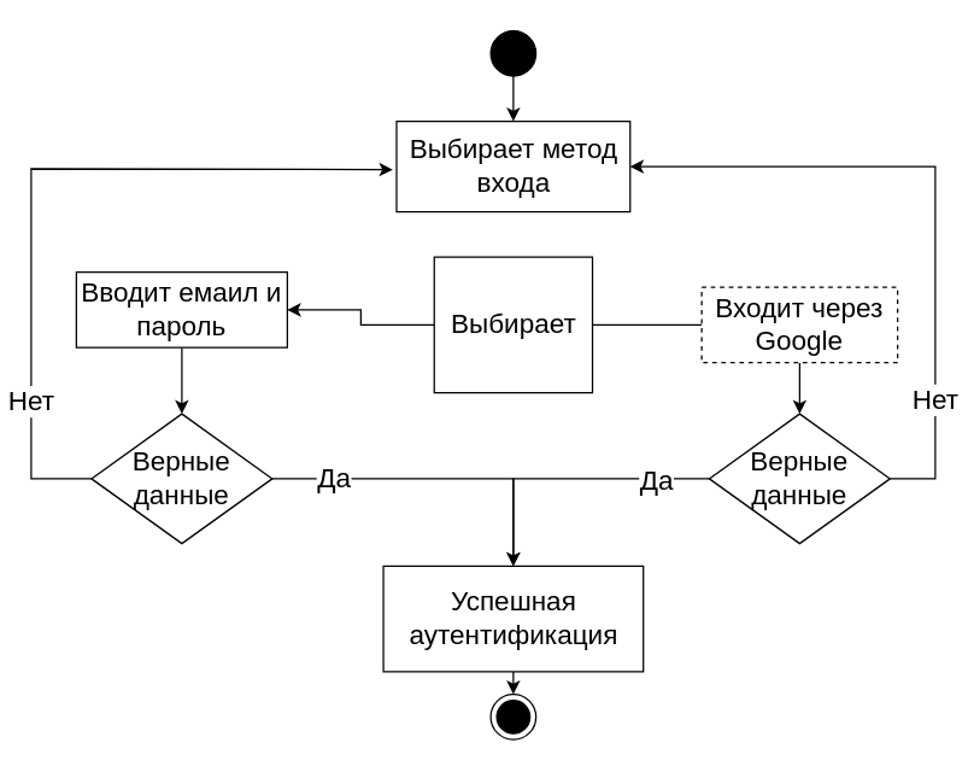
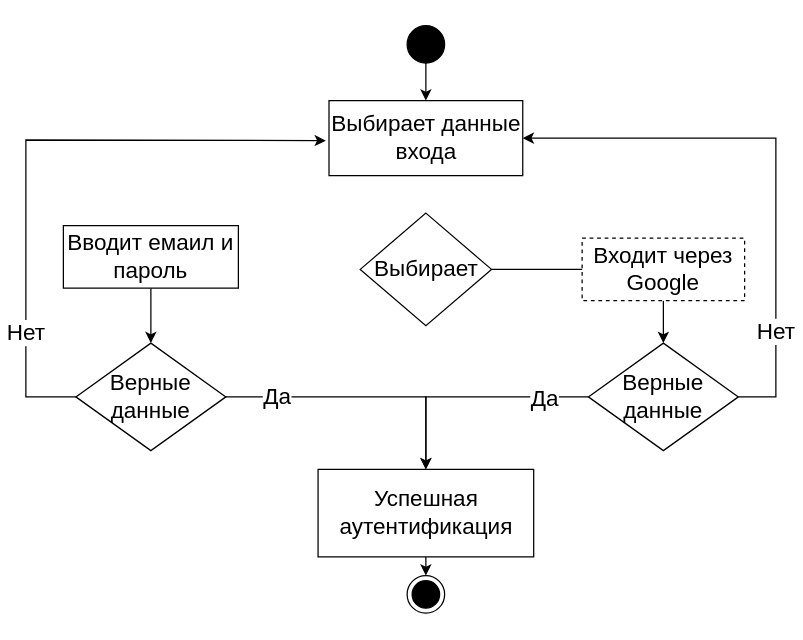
  <mxCell id="0" />
  <mxCell id="1" parent="0" />
  <mxCell id="2" style="edgeStyle=none;rounded=0;orthogonalLoop=1;jettySize=auto;html=1;exitX=0.5;exitY=1;exitDx=0;exitDy=0;entryX=0.5;entryY=0;entryDx=0;entryDy=0;fontSize=18;" edge="1" parent="1" source="3" target="4"><mxGeometry relative="1" as="geometry" /></mxCell>
  <mxCell id="3" value="" style="ellipse;whiteSpace=wrap;html=1;fontSize=18;fillColor=#000000;" vertex="1" parent="1"><mxGeometry x="325" y="20" width="30" height="30" as="geometry" /></mxCell>
- <mxCell id="4" value="Выбирает метод входа" style="rounded=0;whiteSpace=wrap;html=1;fontSize=18;" vertex="1" parent="1"><mxGeometry x="262.5" y="80" width="155" height="60" as="geometry" /></mxCell>
+ <mxCell id="4" value="Выбирает данные входа" style="rounded=0;whiteSpace=wrap;html=1;fontSize=18;" vertex="1" parent="1"><mxGeometry x="262.5" y="80" width="155" height="60" as="geometry" /></mxCell>
  <mxCell id="5" style="edgeStyle=none;rounded=0;orthogonalLoop=1;jettySize=auto;html=1;exitX=0.5;exitY=1;exitDx=0;exitDy=0;entryX=0.5;entryY=0;entryDx=0;entryDy=0;fontSize=18;" edge="1" parent="1" source="6" target="15"><mxGeometry relative="1" as="geometry" /></mxCell>
  <mxCell id="6" value="Вводит емаил и пароль" style="rounded=0;whiteSpace=wrap;html=1;fontSize=18;" vertex="1" parent="1"><mxGeometry x="50" y="180" width="140" height="50" as="geometry" /></mxCell>
  <mxCell id="7" style="edgeStyle=none;rounded=0;orthogonalLoop=1;jettySize=auto;html=1;exitX=0.5;exitY=1;exitDx=0;exitDy=0;entryX=0.5;entryY=0;entryDx=0;entryDy=0;fontSize=18;" edge="1" parent="1" source="8" target="19"><mxGeometry relative="1" as="geometry"><mxPoint x="530" y="224" as="targetPoint" /></mxGeometry></mxCell>
  <mxCell id="8" value="Входит через Google" style="rounded=0;whiteSpace=wrap;html=1;fontSize=18;dashed=1;" vertex="1" parent="1"><mxGeometry x="465" y="190" width="130" height="50" as="geometry" /></mxCell>
  <mxCell id="9" style="edgeStyle=none;rounded=0;orthogonalLoop=1;jettySize=auto;html=1;exitX=1;exitY=0.5;exitDx=0;exitDy=0;entryX=0;entryY=0.5;entryDx=0;entryDy=0;fontSize=18;endArrow=none;" edge="1" parent="1" source="11" target="8"><mxGeometry relative="1" as="geometry" /></mxCell>
- <mxCell id="10" style="edgeStyle=orthogonalEdgeStyle;rounded=0;orthogonalLoop=1;jettySize=auto;html=1;entryX=1;entryY=0.5;entryDx=0;entryDy=0;" edge="1" parent="1" source="11" target="6"><mxGeometry relative="1" as="geometry" /></mxCell>
- <mxCell id="11" value="Выбирает" style="whiteSpace=wrap;html=1;fontSize=18;rounded=0;" vertex="1" parent="1"><mxGeometry x="287.5" y="170" width="105" height="90" as="geometry" /></mxCell>
+ <mxCell id="11" value="Выбирает" style="rhombus;whiteSpace=wrap;html=1;fontSize=18;" vertex="1" parent="1"><mxGeometry x="287.5" y="170" width="105" height="90" as="geometry" /></mxCell>
  <mxCell id="12" value="Нет" style="edgeStyle=none;rounded=0;orthogonalLoop=1;jettySize=auto;html=1;exitX=1;exitY=0.5;exitDx=0;exitDy=0;entryX=1;entryY=0.5;entryDx=0;entryDy=0;fontSize=18;" edge="1" parent="1" source="19" target="4"><mxGeometry x="-0.625" relative="1" as="geometry"><Array as="points"><mxPoint x="620" y="317" /><mxPoint x="620" y="110" /></Array><mxPoint as="offset" /><mxPoint x="570" y="260" as="sourcePoint" /></mxGeometry></mxCell>
  <mxCell id="13" value="Да" style="edgeStyle=none;rounded=0;orthogonalLoop=1;jettySize=auto;html=1;exitX=0;exitY=0.5;exitDx=0;exitDy=0;entryX=0.5;entryY=0;entryDx=0;entryDy=0;fontSize=18;" edge="1" parent="1" source="19" target="18"><mxGeometry x="-0.623" y="2" relative="1" as="geometry"><Array as="points"><mxPoint x="340" y="317" /></Array><mxPoint as="offset" /><mxPoint x="490" y="260" as="sourcePoint" /></mxGeometry></mxCell>
  <mxCell id="14" value="&lt;div&gt;Да&lt;/div&gt;" style="edgeStyle=orthogonalEdgeStyle;rounded=0;orthogonalLoop=1;jettySize=auto;html=1;exitX=1;exitY=0.5;exitDx=0;exitDy=0;entryX=0.5;entryY=0;entryDx=0;entryDy=0;fontSize=18;" edge="1" parent="1" source="15" target="18"><mxGeometry x="-0.623" relative="1" as="geometry"><mxPoint as="offset" /><Array as="points"><mxPoint x="340" y="317" /></Array></mxGeometry></mxCell>
  <mxCell id="15" value="Верные данные" style="rhombus;whiteSpace=wrap;html=1;fontSize=18;" vertex="1" parent="1"><mxGeometry x="60" y="274" width="120" height="86" as="geometry" /></mxCell>
  <mxCell id="16" value="Нет" style="edgeStyle=none;rounded=0;orthogonalLoop=1;jettySize=auto;html=1;exitX=0;exitY=0.5;exitDx=0;exitDy=0;fontSize=18;" edge="1" parent="1" source="15"><mxGeometry x="-0.625" relative="1" as="geometry"><mxPoint x="80" y="318.5" as="sourcePoint" /><mxPoint x="260" y="112" as="targetPoint" /><Array as="points"><mxPoint x="20" y="317" /><mxPoint x="20" y="111.5" /></Array><mxPoint as="offset" /></mxGeometry></mxCell>
  <mxCell id="17" style="edgeStyle=none;rounded=0;orthogonalLoop=1;jettySize=auto;html=1;exitX=0.5;exitY=1;exitDx=0;exitDy=0;entryX=0.5;entryY=0;entryDx=0;entryDy=0;fontSize=18;" edge="1" parent="1" source="18"><mxGeometry relative="1" as="geometry"><mxPoint x="340" y="460" as="targetPoint" /></mxGeometry></mxCell>
  <mxCell id="18" value="Успешная аутентификация" style="rounded=0;whiteSpace=wrap;html=1;fontSize=18;" vertex="1" parent="1"><mxGeometry x="253.75" y="375" width="172.5" height="70" as="geometry" /></mxCell>
  <mxCell id="19" value="Верные данные" style="rhombus;whiteSpace=wrap;html=1;fontSize=18;" vertex="1" parent="1"><mxGeometry x="470" y="274" width="120" height="86" as="geometry" /></mxCell>
  <mxCell id="20" value="" style="ellipse;html=1;shape=endState;fillColor=strokeColor;" vertex="1" parent="1"><mxGeometry x="325" y="460" width="30" height="30" as="geometry" /></mxCell>
